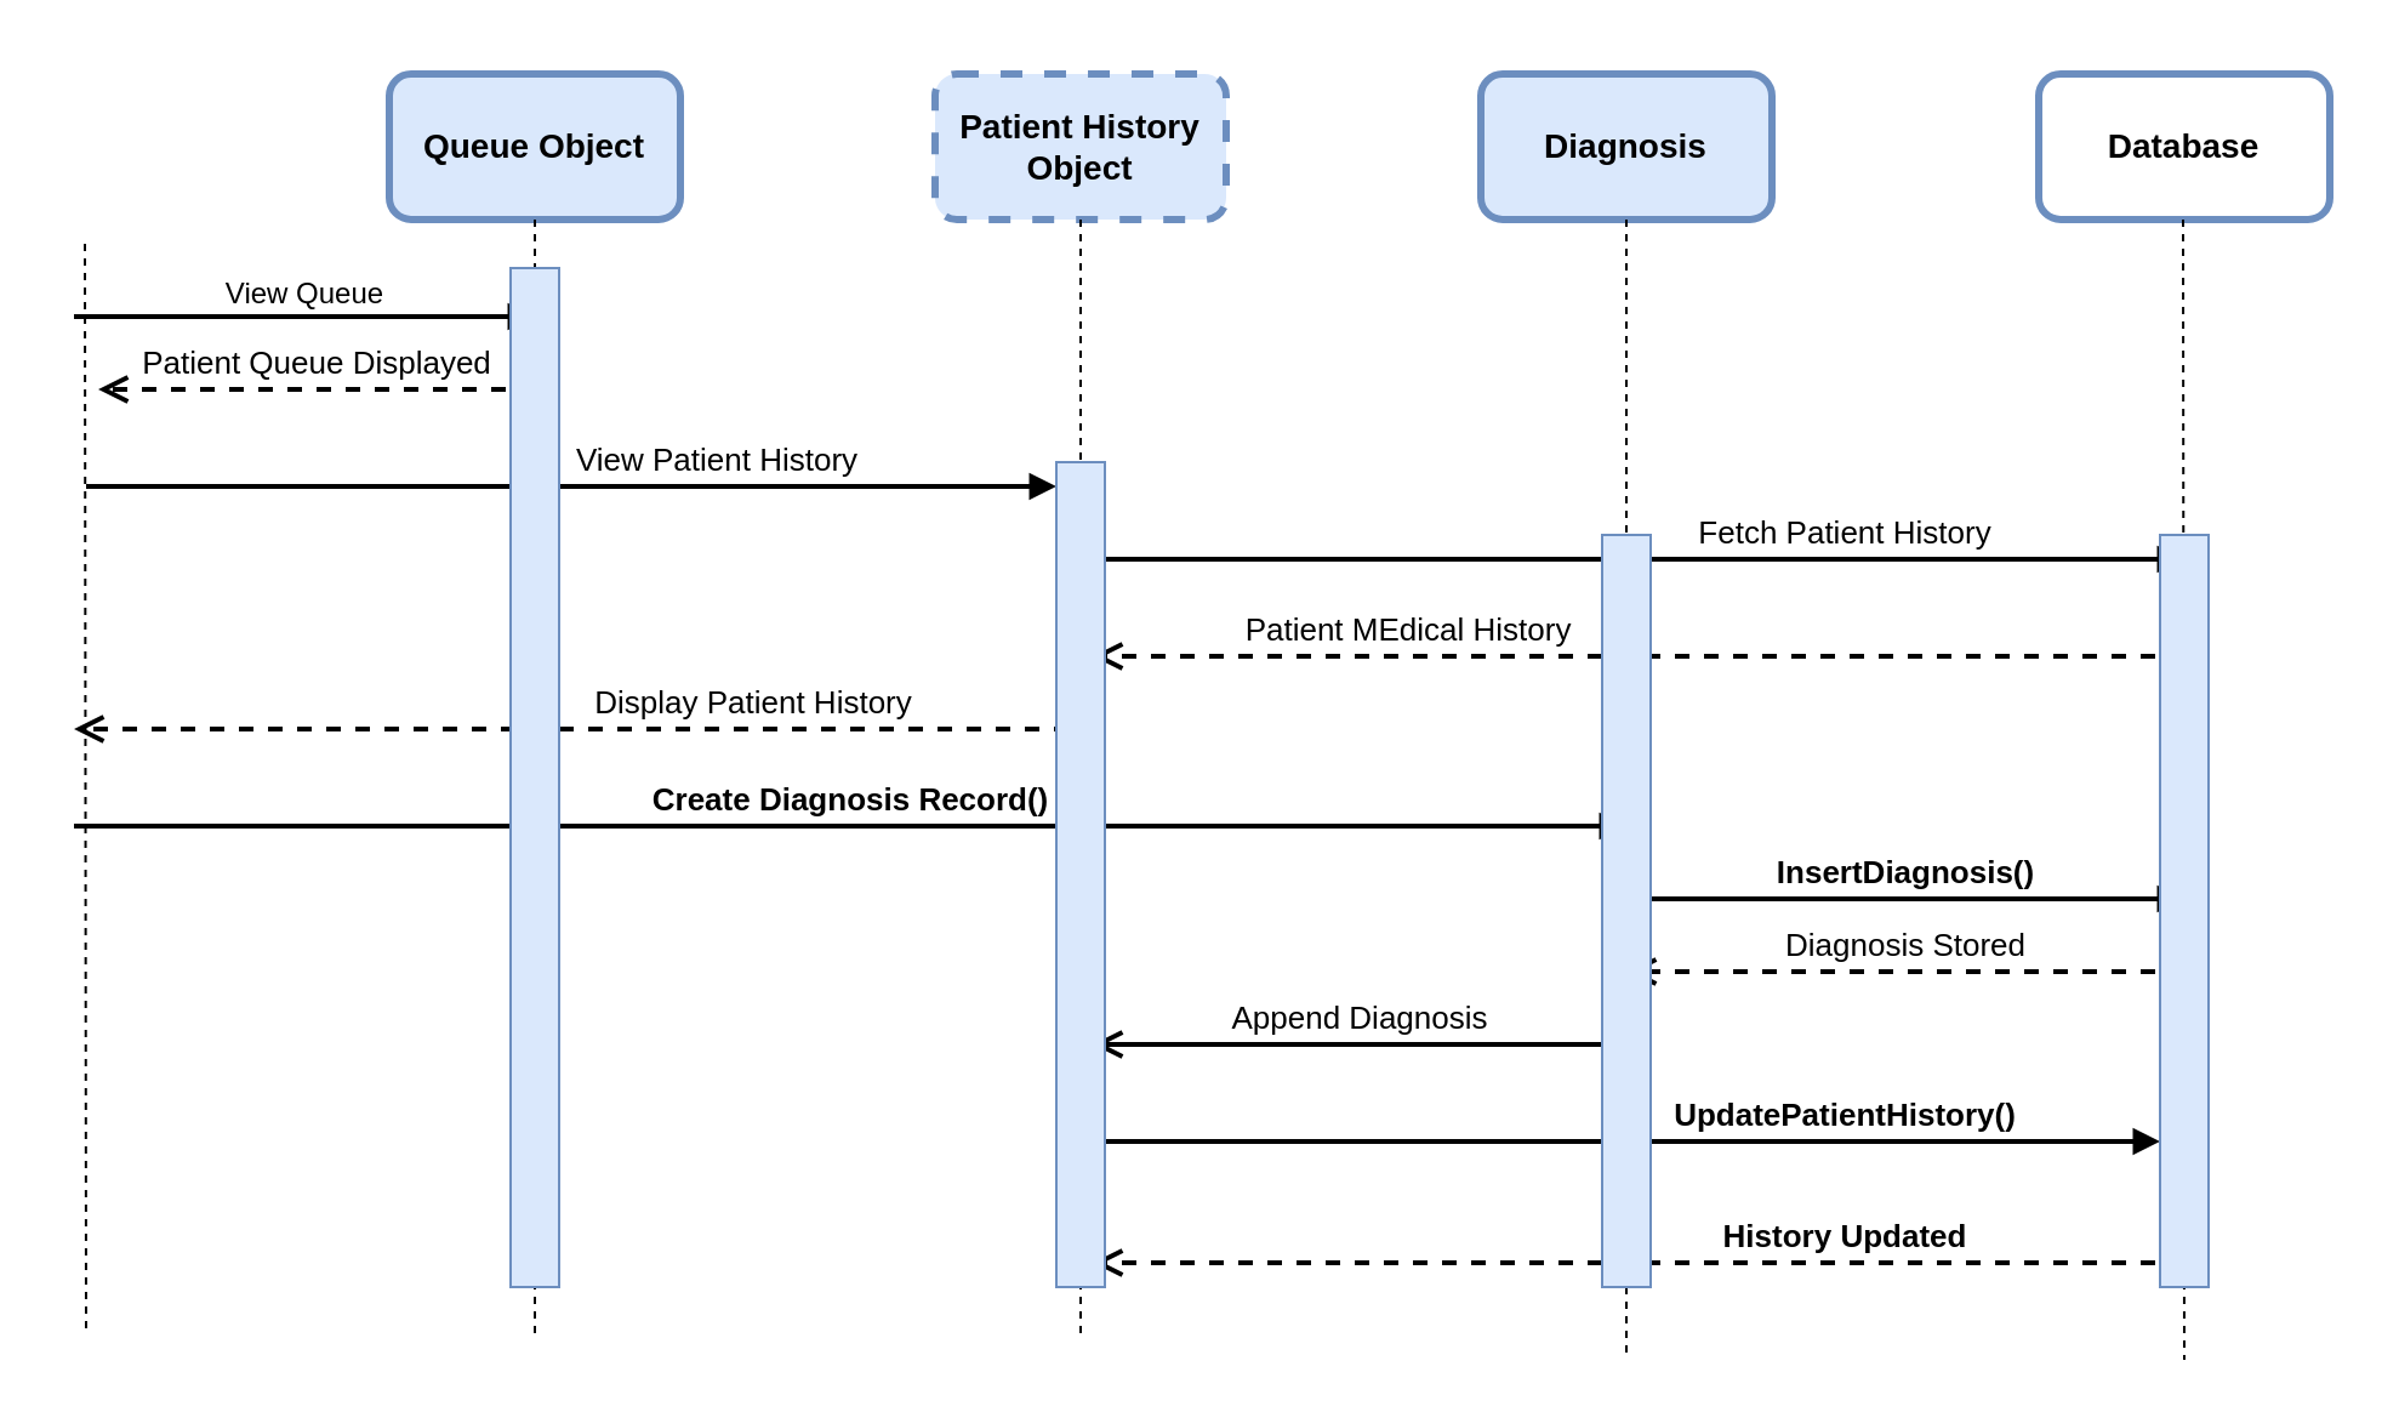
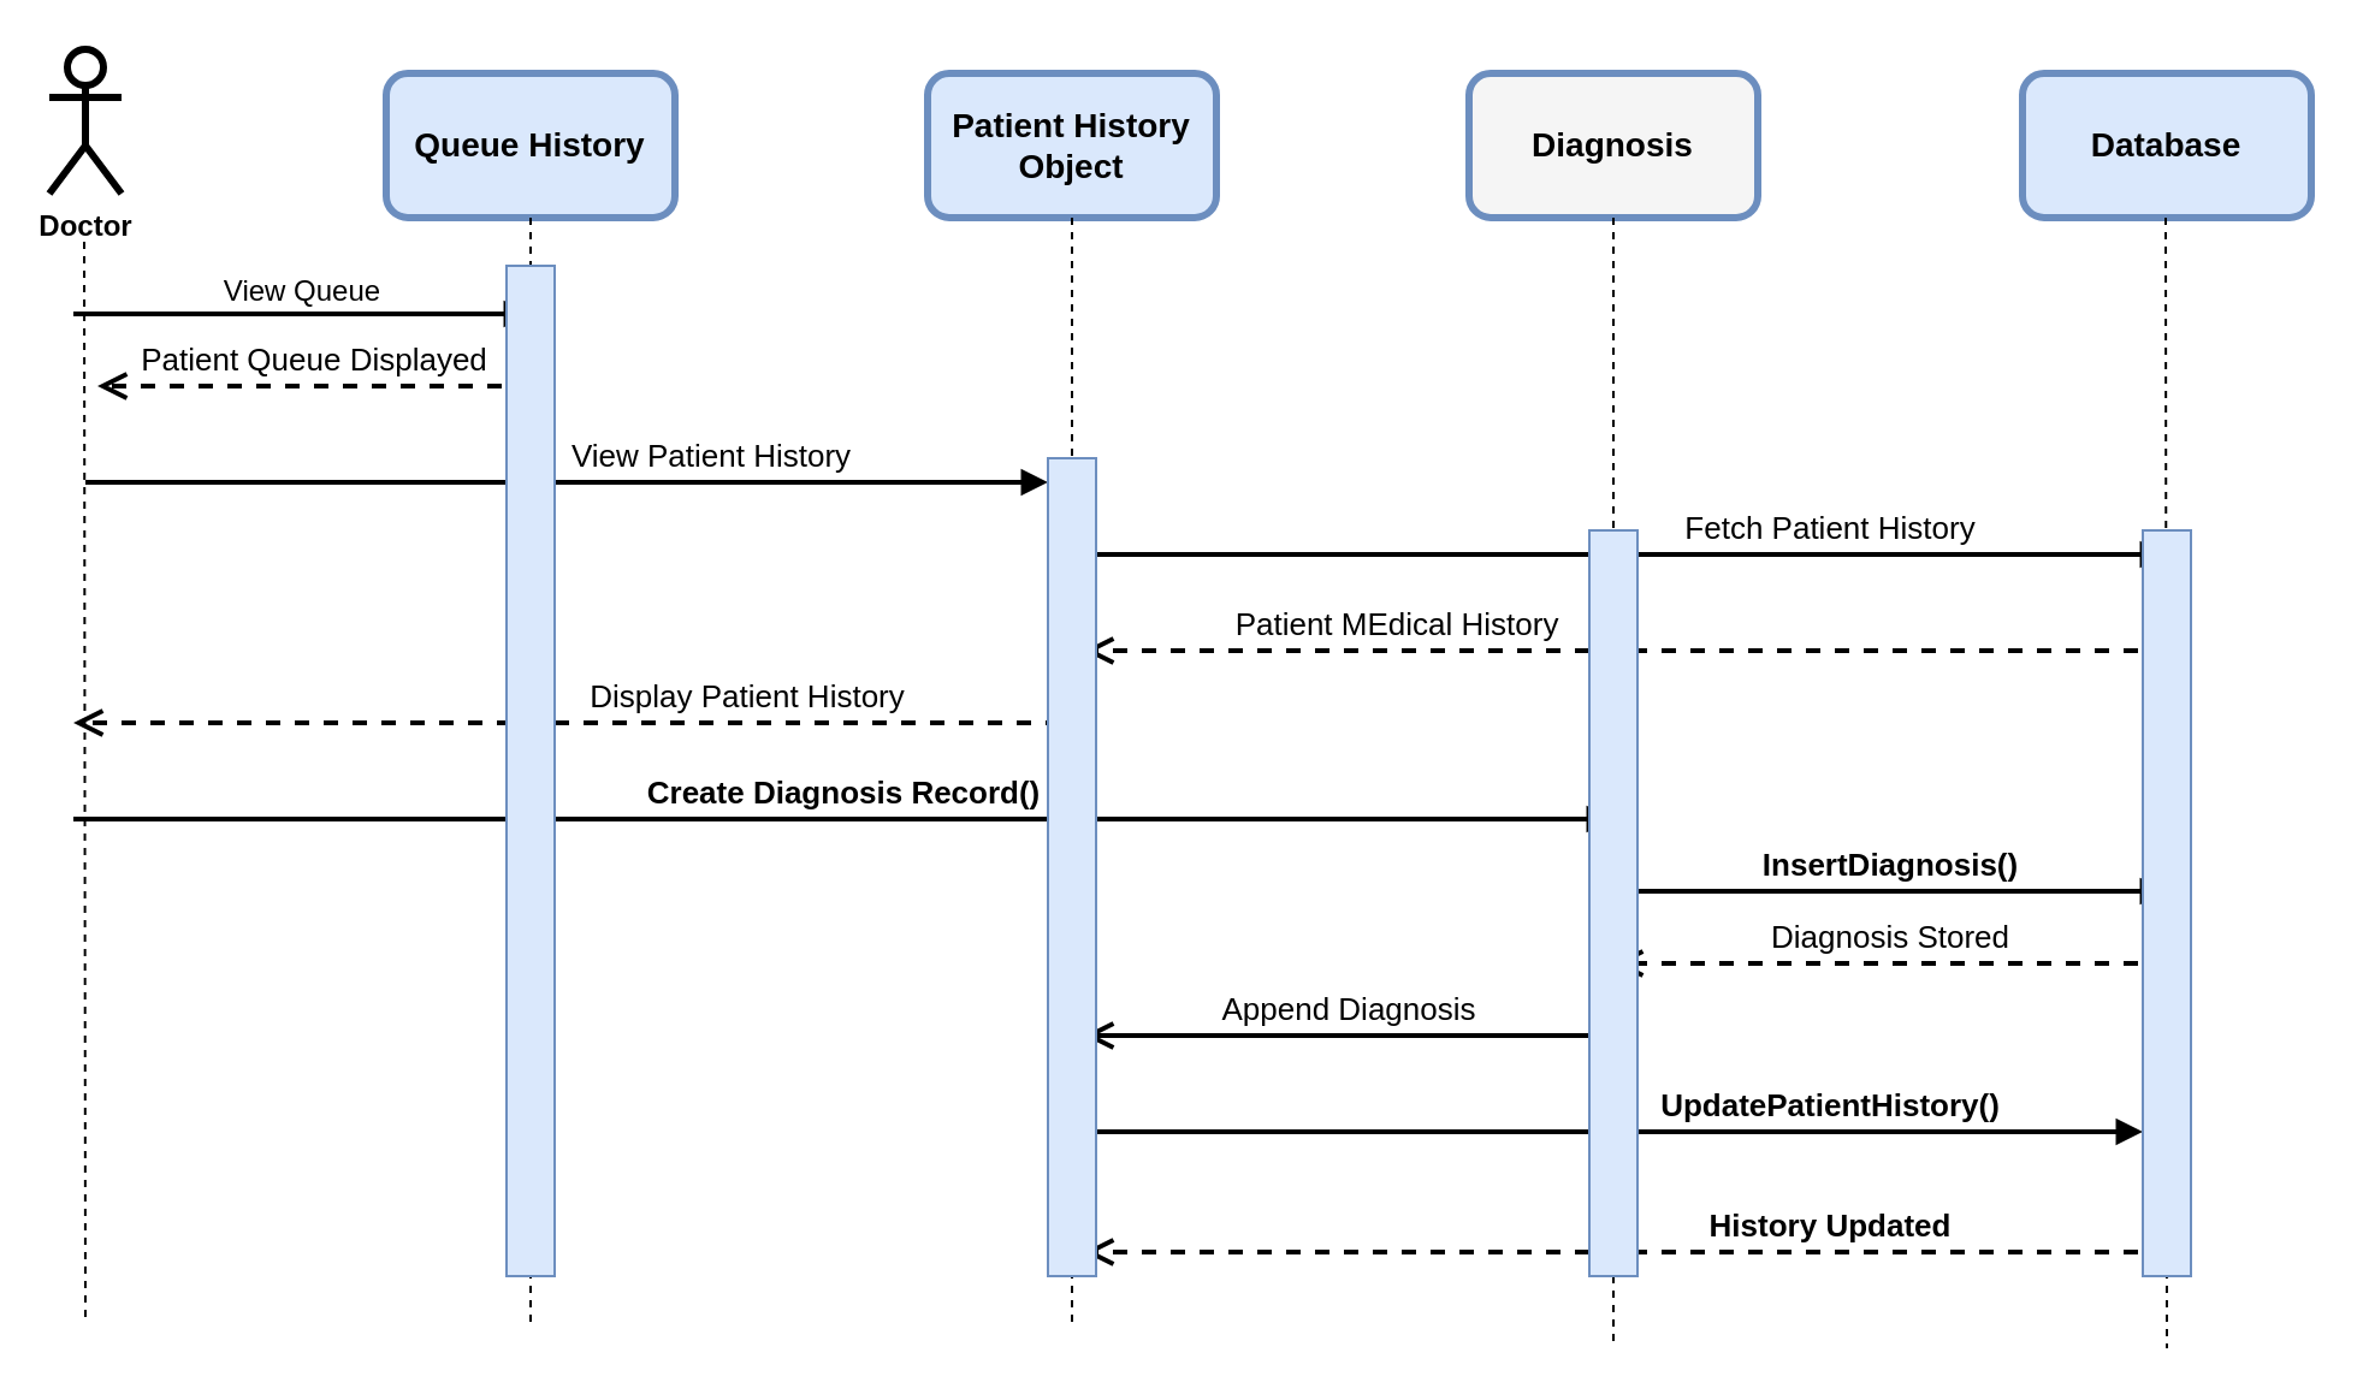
  <mxCell id="0" />
  <mxCell id="1" parent="0" />
- <mxCell id="3" value="&lt;font style=&quot;font-size: 14px;&quot;&gt;&lt;b&gt;Queue Object&lt;/b&gt;&lt;/font&gt;" style="rounded=1;whiteSpace=wrap;html=1;strokeWidth=3;fillColor=#dae8fc;strokeColor=#6c8ebf;" parent="1" vertex="1"><mxGeometry x="160" y="30" width="120" height="60" as="geometry" /></mxCell>
- <mxCell id="4" value="&lt;font style=&quot;font-size: 14px;&quot;&gt;&lt;b&gt;Patient History Object&lt;/b&gt;&lt;/font&gt;" style="rounded=1;whiteSpace=wrap;html=1;strokeWidth=3;fillColor=#dae8fc;strokeColor=#6c8ebf;dashed=1;" parent="1" vertex="1"><mxGeometry x="385" y="30" width="120" height="60" as="geometry" /></mxCell>
- <mxCell id="5" value="&lt;font style=&quot;font-size: 14px;&quot;&gt;&lt;b&gt;Diagnosis&lt;/b&gt;&lt;/font&gt;" style="rounded=1;whiteSpace=wrap;html=1;strokeWidth=3;fillColor=#dae8fc;strokeColor=#6c8ebf;" parent="1" vertex="1"><mxGeometry x="610" y="30" width="120" height="60" as="geometry" /></mxCell>
+ <mxCell id="2" value="&lt;b&gt;Doctor&lt;/b&gt;" style="shape=umlActor;verticalLabelPosition=bottom;verticalAlign=top;html=1;outlineConnect=0;strokeWidth=3;rounded=1;" parent="1" vertex="1"><mxGeometry x="20" y="20" width="30" height="60" as="geometry" /></mxCell>
+ <mxCell id="3" value="&lt;font style=&quot;font-size: 14px;&quot;&gt;&lt;b&gt;Queue History&lt;/b&gt;&lt;/font&gt;" style="rounded=1;whiteSpace=wrap;html=1;strokeWidth=3;fillColor=#dae8fc;strokeColor=#6c8ebf;" parent="1" vertex="1"><mxGeometry x="160" y="30" width="120" height="60" as="geometry" /></mxCell>
+ <mxCell id="4" value="&lt;font style=&quot;font-size: 14px;&quot;&gt;&lt;b&gt;Patient History Object&lt;/b&gt;&lt;/font&gt;" style="rounded=1;whiteSpace=wrap;html=1;strokeWidth=3;fillColor=#dae8fc;strokeColor=#6c8ebf;" parent="1" vertex="1"><mxGeometry x="385" y="30" width="120" height="60" as="geometry" /></mxCell>
+ <mxCell id="5" value="&lt;font style=&quot;font-size: 14px;&quot;&gt;&lt;b&gt;Diagnosis&lt;/b&gt;&lt;/font&gt;" style="rounded=1;whiteSpace=wrap;html=1;strokeWidth=3;fillColor=#f5f5f5;strokeColor=#6c8ebf;" parent="1" vertex="1"><mxGeometry x="610" y="30" width="120" height="60" as="geometry" /></mxCell>
  <mxCell id="6" value="" style="edgeStyle=none;html=1;exitX=0.5;exitY=1;exitDx=0;exitDy=0;dashed=1;endArrow=none;strokeWidth=1;" parent="1" source="4" edge="1"><mxGeometry relative="1" as="geometry"><mxPoint x="445" y="550" as="targetPoint" /><mxPoint x="445" y="90" as="sourcePoint" /></mxGeometry></mxCell>
- <mxCell id="7" value="&lt;font style=&quot;font-size: 14px;&quot;&gt;&lt;b&gt;Database&lt;/b&gt;&lt;/font&gt;" style="rounded=1;whiteSpace=wrap;html=1;strokeWidth=3;fillColor=#ffffff;strokeColor=#6c8ebf;" parent="1" vertex="1"><mxGeometry x="840" y="30" width="120" height="60" as="geometry" /></mxCell>
+ <mxCell id="7" value="&lt;font style=&quot;font-size: 14px;&quot;&gt;&lt;b&gt;Database&lt;/b&gt;&lt;/font&gt;" style="rounded=1;whiteSpace=wrap;html=1;strokeWidth=3;fillColor=#dae8fc;strokeColor=#6c8ebf;" parent="1" vertex="1"><mxGeometry x="840" y="30" width="120" height="60" as="geometry" /></mxCell>
  <mxCell id="8" value="" style="edgeStyle=none;html=1;exitX=0.5;exitY=1;exitDx=0;exitDy=0;dashed=1;endArrow=none;strokeWidth=1;startArrow=none;" parent="1" source="27" edge="1"><mxGeometry relative="1" as="geometry"><mxPoint x="670" y="560" as="targetPoint" /><mxPoint x="670" y="90" as="sourcePoint" /></mxGeometry></mxCell>
  <mxCell id="9" value="" style="edgeStyle=none;html=1;exitX=0.5;exitY=1;exitDx=0;exitDy=0;dashed=1;endArrow=none;strokeWidth=1;" parent="1" edge="1"><mxGeometry relative="1" as="geometry"><mxPoint x="220" y="550" as="targetPoint" /><mxPoint x="220" y="90" as="sourcePoint" /></mxGeometry></mxCell>
  <mxCell id="10" value="" style="edgeStyle=none;html=1;exitX=0.5;exitY=1;exitDx=0;exitDy=0;dashed=1;endArrow=none;strokeWidth=1;" parent="1" edge="1"><mxGeometry relative="1" as="geometry"><mxPoint x="35" y="550" as="targetPoint" /><mxPoint x="34.5" y="100" as="sourcePoint" /></mxGeometry></mxCell>
  <mxCell id="11" value="" style="edgeStyle=none;html=1;exitX=0.5;exitY=1;exitDx=0;exitDy=0;dashed=1;endArrow=none;strokeWidth=1;" parent="1" edge="1"><mxGeometry relative="1" as="geometry"><mxPoint x="900" y="560" as="targetPoint" /><mxPoint x="899.5" y="90" as="sourcePoint" /></mxGeometry></mxCell>
  <mxCell id="12" value="&lt;font style=&quot;font-size: 12px;&quot;&gt;View Queue&lt;/font&gt;" style="html=1;verticalAlign=bottom;endArrow=block;strokeWidth=2;" parent="1" edge="1"><mxGeometry width="80" relative="1" as="geometry"><mxPoint x="30" y="130" as="sourcePoint" /><mxPoint x="220" y="130" as="targetPoint" /></mxGeometry></mxCell>
  <mxCell id="13" value="&lt;font style=&quot;font-size: 13px;&quot;&gt;Patient Queue Displayed&lt;/font&gt;" style="html=1;verticalAlign=bottom;endArrow=open;dashed=1;endSize=8;strokeWidth=2;fontSize=12;" parent="1" edge="1"><mxGeometry relative="1" as="geometry"><mxPoint x="220" y="160" as="sourcePoint" /><mxPoint x="40" y="160" as="targetPoint" /><mxPoint as="offset" /></mxGeometry></mxCell>
  <mxCell id="14" value="&lt;font style=&quot;font-size: 13px;&quot;&gt;View Patient History&lt;/font&gt;" style="html=1;verticalAlign=bottom;endArrow=block;strokeWidth=2;fontSize=13;" parent="1" edge="1"><mxGeometry x="0.3" width="80" relative="1" as="geometry"><mxPoint x="35" y="200" as="sourcePoint" /><mxPoint x="435" y="200" as="targetPoint" /><mxPoint as="offset" /></mxGeometry></mxCell>
  <mxCell id="15" value="Fetch Patient History" style="html=1;verticalAlign=bottom;endArrow=block;strokeWidth=2;fontSize=13;" parent="1" edge="1"><mxGeometry x="0.378" width="80" relative="1" as="geometry"><mxPoint x="450" y="230" as="sourcePoint" /><mxPoint x="900" y="230" as="targetPoint" /><Array as="points"><mxPoint x="740" y="230" /></Array><mxPoint as="offset" /></mxGeometry></mxCell>
  <mxCell id="16" value="Patient MEdical History" style="html=1;verticalAlign=bottom;endArrow=open;dashed=1;endSize=8;strokeWidth=2;fontSize=13;" parent="1" edge="1"><mxGeometry x="0.422" relative="1" as="geometry"><mxPoint x="900" y="270" as="sourcePoint" /><mxPoint x="450" y="270" as="targetPoint" /><mxPoint as="offset" /></mxGeometry></mxCell>
  <mxCell id="17" value="Display Patient History" style="html=1;verticalAlign=bottom;endArrow=open;dashed=1;endSize=8;strokeWidth=2;fontSize=13;" parent="1" edge="1"><mxGeometry x="-0.366" relative="1" as="geometry"><mxPoint x="440" y="300" as="sourcePoint" /><mxPoint x="30" y="300" as="targetPoint" /><mxPoint as="offset" /></mxGeometry></mxCell>
  <mxCell id="18" value="&lt;b&gt;Create Diagnosis Record()&lt;/b&gt;" style="html=1;verticalAlign=bottom;endArrow=block;strokeWidth=2;fontSize=13;" parent="1" edge="1"><mxGeometry width="80" relative="1" as="geometry"><mxPoint x="30" y="340" as="sourcePoint" /><mxPoint x="670" y="340" as="targetPoint" /></mxGeometry></mxCell>
  <mxCell id="19" value="&lt;b&gt;InsertDiagnosis()&lt;/b&gt;" style="html=1;verticalAlign=bottom;endArrow=block;strokeWidth=2;fontSize=13;" parent="1" edge="1"><mxGeometry width="80" relative="1" as="geometry"><mxPoint x="670" y="370" as="sourcePoint" /><mxPoint x="900" y="370" as="targetPoint" /></mxGeometry></mxCell>
  <mxCell id="20" value="Diagnosis Stored" style="html=1;verticalAlign=bottom;endArrow=open;dashed=1;endSize=8;strokeWidth=2;fontSize=13;" parent="1" edge="1"><mxGeometry relative="1" as="geometry"><mxPoint x="900" y="400" as="sourcePoint" /><mxPoint x="670" y="400" as="targetPoint" /></mxGeometry></mxCell>
  <mxCell id="21" value="Append Diagnosis" style="html=1;verticalAlign=bottom;endArrow=open;endSize=8;strokeWidth=2;fontSize=13;" parent="1" edge="1"><mxGeometry relative="1" as="geometry"><mxPoint x="670" y="430" as="sourcePoint" /><mxPoint x="450" y="430" as="targetPoint" /></mxGeometry></mxCell>
  <mxCell id="22" value="&lt;b&gt;UpdatePatientHistory()&lt;/b&gt;" style="html=1;verticalAlign=bottom;endArrow=block;strokeWidth=2;fontSize=13;" parent="1" edge="1"><mxGeometry x="0.409" width="80" relative="1" as="geometry"><mxPoint x="450" y="470" as="sourcePoint" /><mxPoint x="890" y="470" as="targetPoint" /><mxPoint as="offset" /></mxGeometry></mxCell>
  <mxCell id="23" value="&lt;b&gt;History Updated&lt;/b&gt;" style="html=1;verticalAlign=bottom;endArrow=open;dashed=1;endSize=8;strokeWidth=2;fontSize=13;" parent="1" edge="1"><mxGeometry x="-0.378" relative="1" as="geometry"><mxPoint x="900" y="520" as="sourcePoint" /><mxPoint x="450" y="520" as="targetPoint" /><mxPoint as="offset" /></mxGeometry></mxCell>
  <mxCell id="24" value="" style="html=1;points=[];perimeter=orthogonalPerimeter;fontSize=13;fillColor=#dae8fc;strokeColor=#6c8ebf;" parent="1" vertex="1"><mxGeometry x="210" y="110" width="20" height="420" as="geometry" /></mxCell>
  <mxCell id="25" value="" style="html=1;points=[];perimeter=orthogonalPerimeter;fontSize=13;fillColor=#dae8fc;strokeColor=#6c8ebf;" parent="1" vertex="1"><mxGeometry x="435" y="190" width="20" height="340" as="geometry" /></mxCell>
  <mxCell id="26" value="" style="edgeStyle=none;html=1;exitX=0.5;exitY=1;exitDx=0;exitDy=0;dashed=1;endArrow=none;strokeWidth=1;" parent="1" target="27" edge="1"><mxGeometry relative="1" as="geometry"><mxPoint x="670" y="710" as="targetPoint" /><mxPoint x="670" y="90" as="sourcePoint" /></mxGeometry></mxCell>
  <mxCell id="27" value="" style="html=1;points=[];perimeter=orthogonalPerimeter;fontSize=13;fillColor=#dae8fc;strokeColor=#6c8ebf;" parent="1" vertex="1"><mxGeometry x="660" y="220" width="20" height="310" as="geometry" /></mxCell>
  <mxCell id="28" value="" style="html=1;points=[];perimeter=orthogonalPerimeter;fontSize=13;fillColor=#dae8fc;strokeColor=#6c8ebf;" parent="1" vertex="1"><mxGeometry x="890" y="220" width="20" height="310" as="geometry" /></mxCell>
